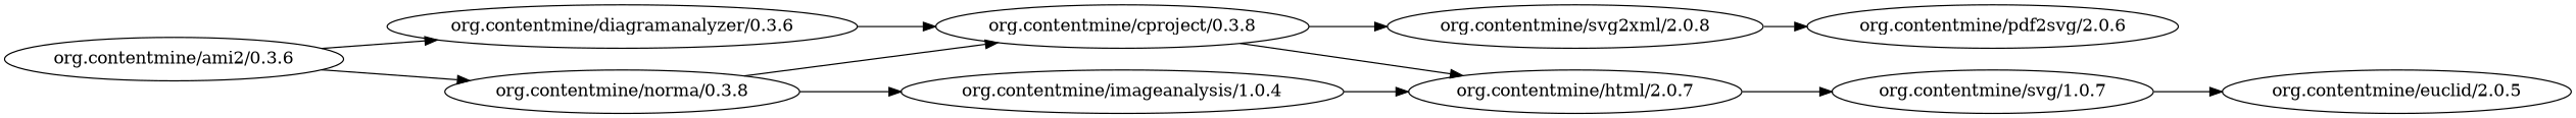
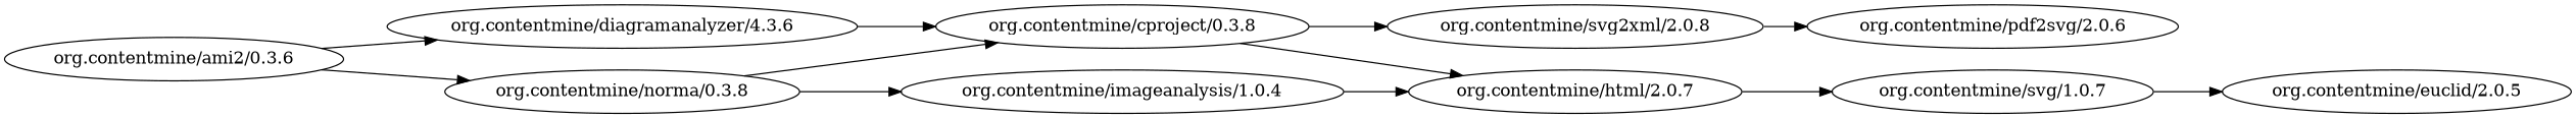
  digraph {
    rankdir=LR
    "org.contentmine/svg/1.0.7"
    "org.contentmine/euclid/2.0.5"
    "org.contentmine/html/2.0.7"
    "org.contentmine/imageanalysis/1.0.4"
-   "org.contentmine/diagramanalyzer/0.3.6"
+   "org.contentmine/diagramanalyzer/0.3.6" [label="org.contentmine/diagramanalyzer/4.3.6"]
    "org.contentmine/cproject/0.3.8"
    "org.contentmine/svg2xml/2.0.8"
    "org.contentmine/pdf2svg/2.0.6"
    "org.contentmine/norma/0.3.8"
    "org.contentmine/ami2/0.3.6"
    "org.contentmine/svg/1.0.7" -> "org.contentmine/euclid/2.0.5"
    "org.contentmine/html/2.0.7" -> "org.contentmine/svg/1.0.7"
    "org.contentmine/imageanalysis/1.0.4" -> "org.contentmine/html/2.0.7"
    "org.contentmine/diagramanalyzer/0.3.6" -> "org.contentmine/cproject/0.3.8"
    "org.contentmine/cproject/0.3.8" -> "org.contentmine/html/2.0.7"
    "org.contentmine/cproject/0.3.8" -> "org.contentmine/svg2xml/2.0.8"
    "org.contentmine/svg2xml/2.0.8" -> "org.contentmine/pdf2svg/2.0.6"
    "org.contentmine/norma/0.3.8" -> "org.contentmine/imageanalysis/1.0.4"
    "org.contentmine/norma/0.3.8" -> "org.contentmine/cproject/0.3.8"
    "org.contentmine/ami2/0.3.6" -> "org.contentmine/diagramanalyzer/0.3.6"
    "org.contentmine/ami2/0.3.6" -> "org.contentmine/norma/0.3.8"
  }
